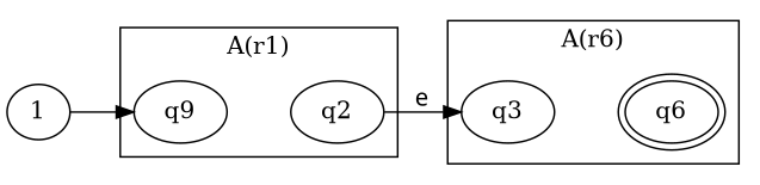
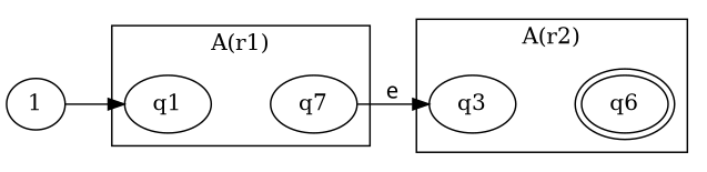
  digraph {
    rankdir=LR
-   q1 [label=q9]
-   q2
+   q1
+   q2 [label=q7]
    n3 [label=q6 peripheries=2]
    q3
    1 [height=0.00001 width=0.00001]
    subgraph cluster_1 {
      label="A(r1)"
      q1
      q2
    }
    subgraph cluster_2 {
-     label="A(r6)"
+     label="A(r2)"
      n3
      q3
    }
    q1 -> q2 [style=invis]
    q2 -> q3 [fontname=Symbol label=e]
    q3 -> n3 [style=invis]
    1 -> q1
  }
